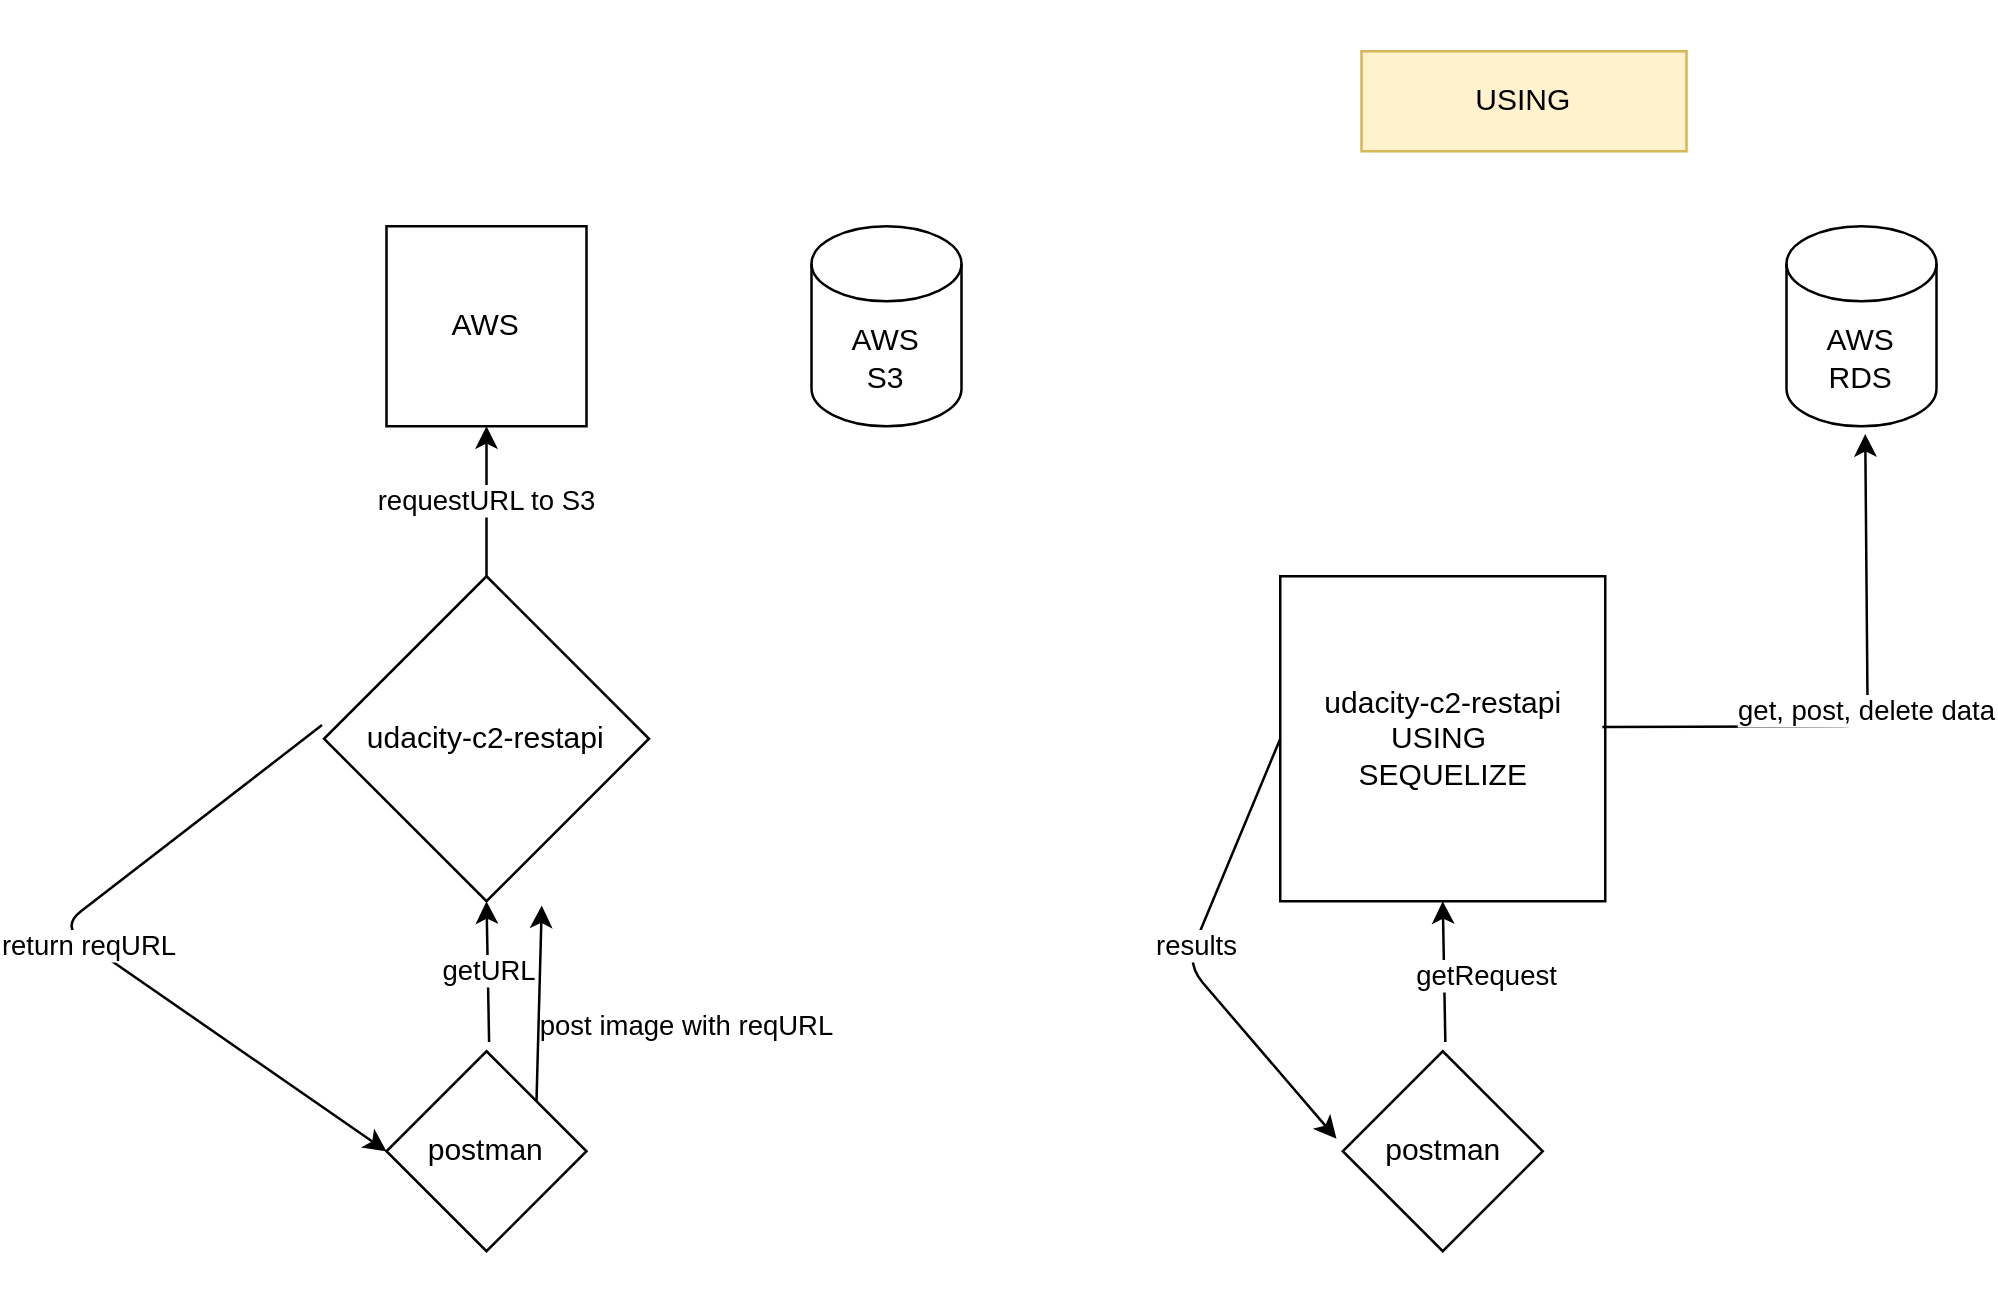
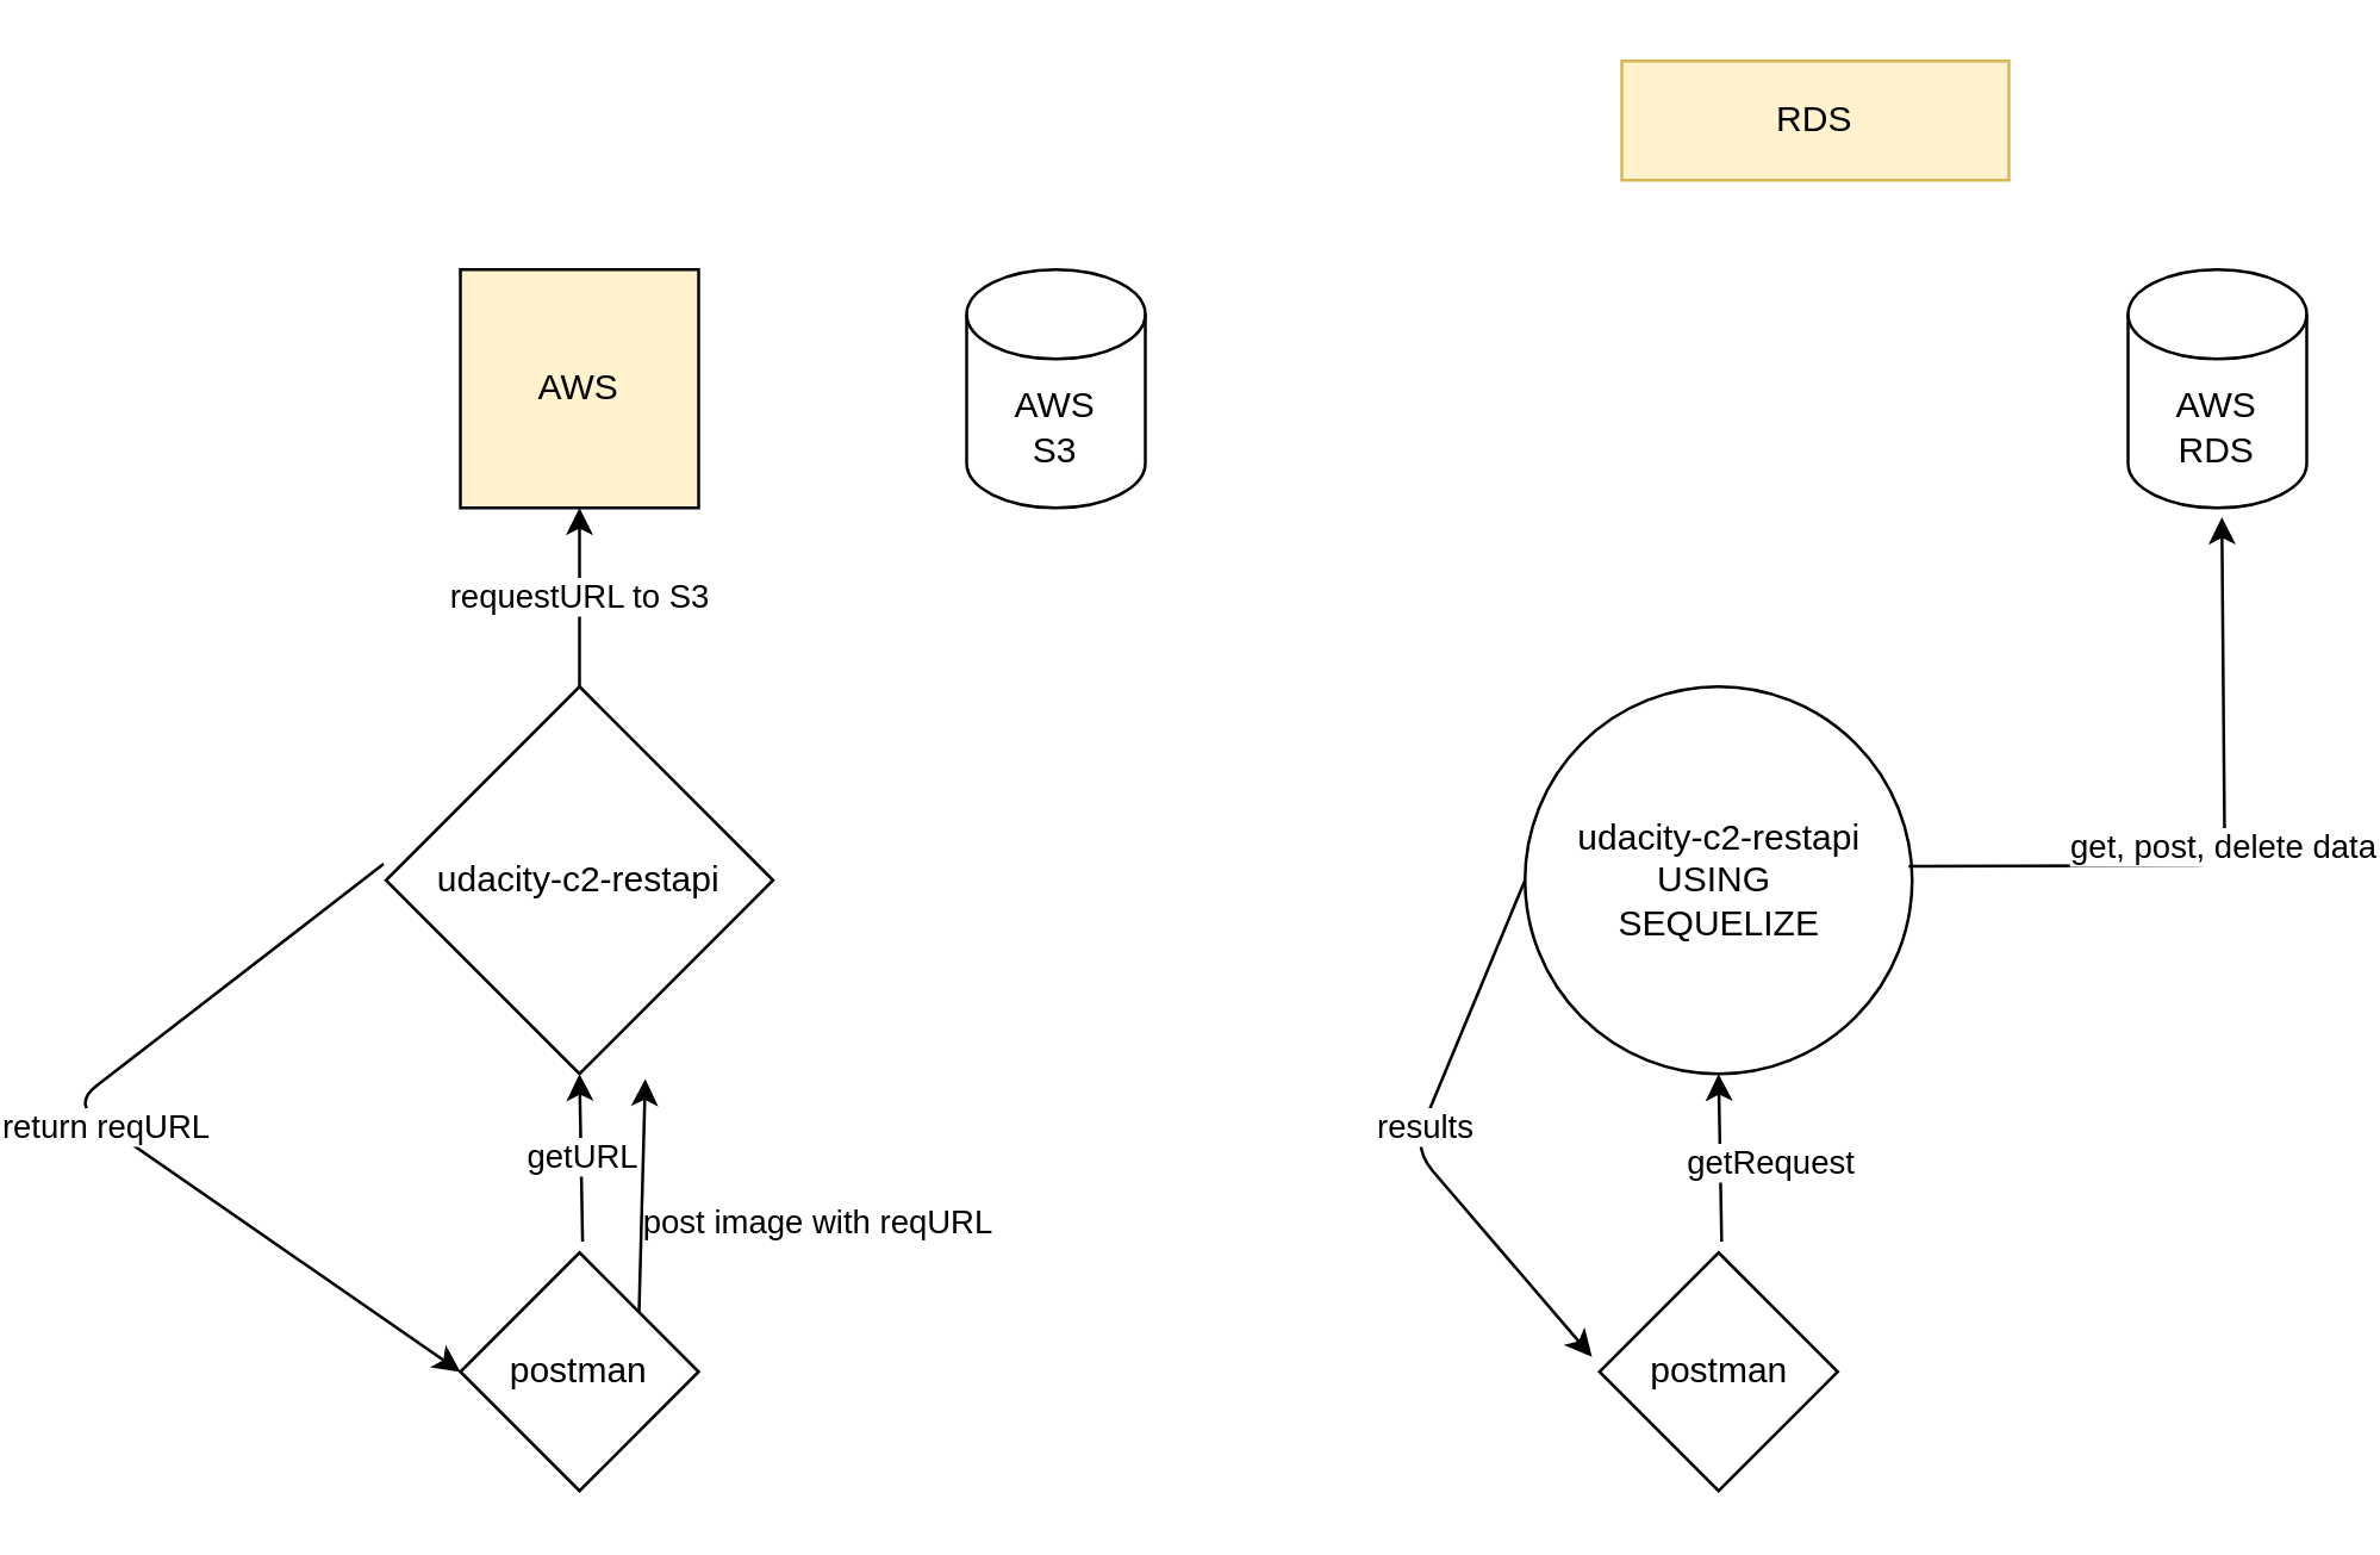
  <mxCell id="0" />
  <mxCell id="1" parent="0" />
  <mxCell id="2" value="udacity-c2-restapi" style="rhombus;whiteSpace=wrap;html=1;aspect=fixed;" vertex="1" parent="1"><mxGeometry x="125" y="230" width="130" height="130" as="geometry" /></mxCell>
  <mxCell id="3" value="AWS&lt;br&gt;S3" style="shape=cylinder3;whiteSpace=wrap;html=1;boundedLbl=1;backgroundOutline=1;size=15;" vertex="1" parent="1"><mxGeometry x="320" y="90" width="60" height="80" as="geometry" /></mxCell>
  <mxCell id="4" value="AWS&lt;br&gt;RDS" style="shape=cylinder3;whiteSpace=wrap;html=1;boundedLbl=1;backgroundOutline=1;size=15;" vertex="1" parent="1"><mxGeometry x="710" y="90" width="60" height="80" as="geometry" /></mxCell>
- <mxCell id="5" value="AWS" style="whiteSpace=wrap;html=1;aspect=fixed;" vertex="1" parent="1"><mxGeometry x="150" y="90" width="80" height="80" as="geometry" /></mxCell>
+ <mxCell id="5" value="AWS" style="whiteSpace=wrap;html=1;aspect=fixed;fillColor=#fff2cc;" vertex="1" parent="1"><mxGeometry x="150" y="90" width="80" height="80" as="geometry" /></mxCell>
  <mxCell id="6" value="requestURL to S3" style="endArrow=classic;html=1;exitX=0.5;exitY=0;exitDx=0;exitDy=0;" edge="1" parent="1" source="2"><mxGeometry width="50" height="50" relative="1" as="geometry"><mxPoint x="140" y="220" as="sourcePoint" /><mxPoint x="190" y="170" as="targetPoint" /></mxGeometry></mxCell>
  <mxCell id="7" value="postman" style="rhombus;whiteSpace=wrap;html=1;" vertex="1" parent="1"><mxGeometry x="150" y="420" width="80" height="80" as="geometry" /></mxCell>
  <mxCell id="8" value="getURL" style="endArrow=classic;html=1;exitX=0.513;exitY=-0.046;exitDx=0;exitDy=0;exitPerimeter=0;entryX=0.5;entryY=1;entryDx=0;entryDy=0;" edge="1" parent="1" source="7" target="2"><mxGeometry width="50" height="50" relative="1" as="geometry"><mxPoint x="280" y="340" as="sourcePoint" /><mxPoint x="330" y="290" as="targetPoint" /><Array as="points" /></mxGeometry></mxCell>
  <mxCell id="9" value="post image with reqURL" style="endArrow=classic;html=1;exitX=1;exitY=0;exitDx=0;exitDy=0;entryX=0.67;entryY=1.013;entryDx=0;entryDy=0;entryPerimeter=0;" edge="1" parent="1" source="7" target="2"><mxGeometry x="-0.193" y="-59" width="50" height="50" relative="1" as="geometry"><mxPoint x="205" y="410" as="sourcePoint" /><mxPoint x="255" y="360" as="targetPoint" /><mxPoint as="offset" /></mxGeometry></mxCell>
- <mxCell id="10" value="USING" style="text;html=1;strokeColor=#d6b656;fillColor=#fff2cc;align=center;verticalAlign=middle;whiteSpace=wrap;rounded=0;" vertex="1" parent="1"><mxGeometry x="540" y="20" width="130" height="40" as="geometry" /></mxCell>
- <mxCell id="11" value="udacity-c2-restapi&lt;br&gt;USING&amp;nbsp;&lt;br&gt;SEQUELIZE" style="whiteSpace=wrap;html=1;aspect=fixed;" vertex="1" parent="1"><mxGeometry x="507.5" y="230" width="130" height="130" as="geometry" /></mxCell>
+ <mxCell id="10" value="RDS" style="text;html=1;strokeColor=#d6b656;fillColor=#fff2cc;align=center;verticalAlign=middle;whiteSpace=wrap;rounded=0;" vertex="1" parent="1"><mxGeometry x="540" y="20" width="130" height="40" as="geometry" /></mxCell>
+ <mxCell id="11" value="udacity-c2-restapi&lt;br&gt;USING&amp;nbsp;&lt;br&gt;SEQUELIZE" style="ellipse;whiteSpace=wrap;html=1;aspect=fixed;" vertex="1" parent="1"><mxGeometry x="507.5" y="230" width="130" height="130" as="geometry" /></mxCell>
  <mxCell id="12" value="get, post, delete data" style="endArrow=classic;html=1;exitX=0.991;exitY=0.464;exitDx=0;exitDy=0;exitPerimeter=0;entryX=0.65;entryY=1.039;entryDx=0;entryDy=0;entryPerimeter=0;" edge="1" parent="1" source="11"><mxGeometry width="50" height="50" relative="1" as="geometry"><mxPoint x="662.5" y="290" as="sourcePoint" /><mxPoint x="741.5" y="173.12" as="targetPoint" /><Array as="points"><mxPoint x="742.5" y="290" /></Array></mxGeometry></mxCell>
  <mxCell id="13" value="postman" style="rhombus;whiteSpace=wrap;html=1;" vertex="1" parent="1"><mxGeometry x="532.5" y="420" width="80" height="80" as="geometry" /></mxCell>
  <mxCell id="14" value="getRequest" style="endArrow=classic;html=1;exitX=0.513;exitY=-0.046;exitDx=0;exitDy=0;exitPerimeter=0;entryX=0.5;entryY=1;entryDx=0;entryDy=0;" edge="1" parent="1" source="13" target="11"><mxGeometry x="-0.076" y="-17" width="50" height="50" relative="1" as="geometry"><mxPoint x="662.5" y="340" as="sourcePoint" /><mxPoint x="712.5" y="290" as="targetPoint" /><Array as="points" /><mxPoint as="offset" /></mxGeometry></mxCell>
  <mxCell id="15" value="return reqURL" style="endArrow=classic;html=1;entryX=0;entryY=0.5;entryDx=0;entryDy=0;exitX=-0.006;exitY=0.458;exitDx=0;exitDy=0;exitPerimeter=0;" edge="1" parent="1" source="2" target="7"><mxGeometry width="50" height="50" relative="1" as="geometry"><mxPoint x="20" y="350" as="sourcePoint" /><mxPoint x="70" y="300" as="targetPoint" /><Array as="points"><mxPoint x="20" y="370" /></Array></mxGeometry></mxCell>
  <mxCell id="16" value="" style="endArrow=classic;html=1;exitX=0;exitY=0.5;exitDx=0;exitDy=0;" edge="1" parent="1" source="11"><mxGeometry width="50" height="50" relative="1" as="geometry"><mxPoint x="440" y="385" as="sourcePoint" /><mxPoint x="530" y="455" as="targetPoint" /><Array as="points"><mxPoint x="470" y="385" /></Array></mxGeometry></mxCell>
  <mxCell id="17" value="results" style="edgeLabel;html=1;align=center;verticalAlign=middle;resizable=0;points=[];" vertex="1" connectable="0" parent="16"><mxGeometry x="-0.066" relative="1" as="geometry"><mxPoint as="offset" /></mxGeometry></mxCell>
